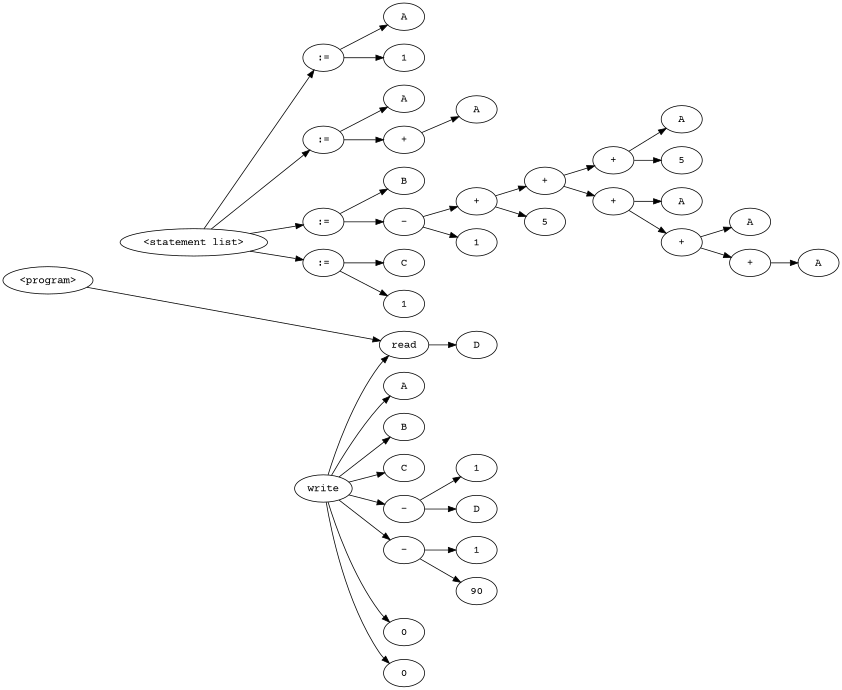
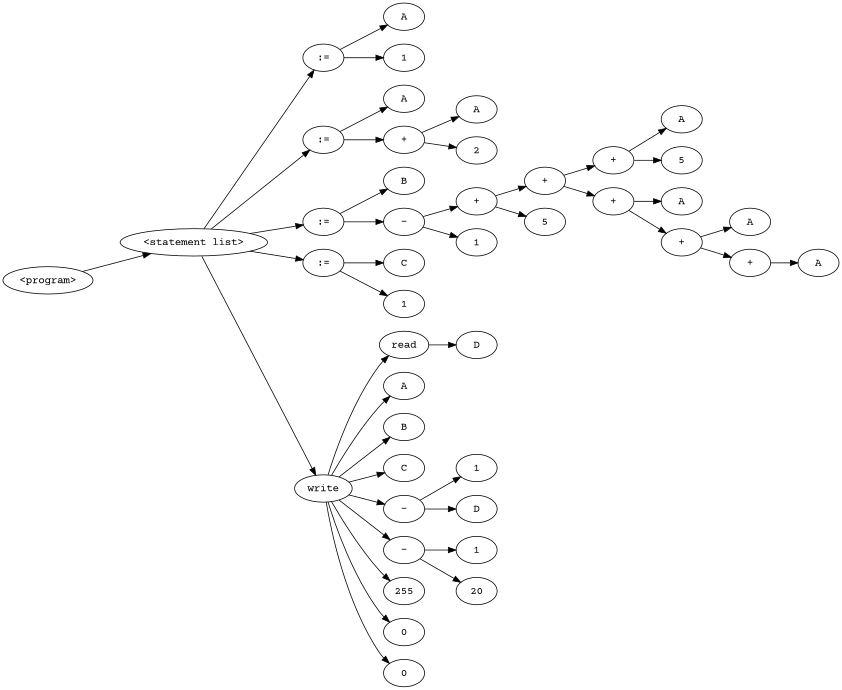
  digraph {
    fontname="Courier Prime"
    rankdir=LR
    node [fontname="Courier Prime"]
    edge [fontname="Courier Prime"]
    n1 [label="<program>"]
    n2 [label="<statement list>"]
    n3 [label=":="]
    n4 [label=":="]
    n5 [label=":="]
    n6 [label=":="]
    n7 [label=write]
    n8 [label=A]
    n9 [label=1]
    n10 [label=A]
    n11 [label="+"]
    n12 [label=B]
    n13 [label="-"]
    n14 [label=C]
    n15 [label=1]
    n16 [label=read]
    n17 [label=D]
    n18 [label=A]
    n19 [label=B]
    n20 [label=C]
    n21 [label="-"]
    n22 [label="-"]
+   n23 [label=255]
    n24 [label=0]
    n25 [label=0]
    n26 [label=A]
+   n27 [label=2]
    n28 [label="+"]
    n29 [label=1]
    n30 [label="+"]
    n31 [label=5]
    n32 [label="+"]
    n33 [label="+"]
    n34 [label=A]
    n35 [label=5]
    n36 [label=A]
    n37 [label="+"]
    n38 [label=A]
    n39 [label="+"]
    n40 [label=A]
    n41 [label=1]
    n42 [label=D]
    n43 [label=1]
-   n44 [label=90]
-   n1 -> n16
+   n44 [label=20]
+   n1 -> n2
    n2 -> n3
    n2 -> n4
    n2 -> n5
    n2 -> n6
+   n2 -> n7
    n3 -> n8
    n3 -> n9
    n4 -> n10
    n4 -> n11
    n5 -> n12
    n5 -> n13
    n6 -> n14
    n6 -> n15
    n7 -> n16
    n7 -> n18
    n7 -> n19
    n7 -> n20
    n7 -> n21
    n7 -> n22
+   n7 -> n23
    n7 -> n24
    n7 -> n25
    n11 -> n26
+   n11 -> n27
    n13 -> n28
    n13 -> n29
    n16 -> n17
    n21 -> n41
    n21 -> n42
    n22 -> n43
    n22 -> n44
    n28 -> n30
    n28 -> n31
    n30 -> n32
    n30 -> n33
    n32 -> n34
    n32 -> n35
    n33 -> n36
    n33 -> n37
    n37 -> n38
    n37 -> n39
    n39 -> n40
  }
